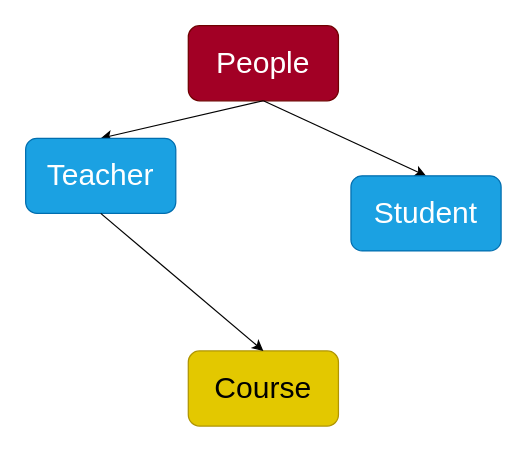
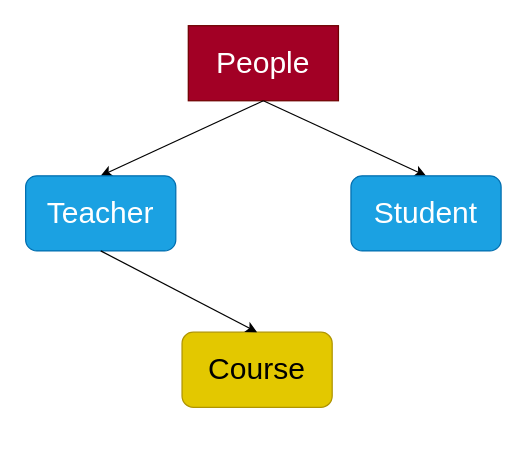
  <mxCell id="0" />
  <mxCell id="1" parent="0" />
- <mxCell id="2" value="&lt;font style=&quot;font-size: 24px;&quot;&gt;People&lt;/font&gt;" style="rounded=1;whiteSpace=wrap;html=1;fillColor=#a20025;fontColor=#ffffff;strokeColor=#6F0000;" vertex="1" parent="1"><mxGeometry x="150" y="20" width="120" height="60" as="geometry" /></mxCell>
+ <mxCell id="2" value="&lt;font style=&quot;font-size: 24px;&quot;&gt;People&lt;/font&gt;" style="whiteSpace=wrap;html=1;fillColor=#a20025;fontColor=#ffffff;strokeColor=#6F0000;rounded=0;" vertex="1" parent="1"><mxGeometry x="150" y="20" width="120" height="60" as="geometry" /></mxCell>
  <mxCell id="3" value="" style="endArrow=classic;html=1;fontSize=24;exitX=0.5;exitY=1;exitDx=0;exitDy=0;entryX=0.5;entryY=0;entryDx=0;entryDy=0;" edge="1" parent="1" source="2" target="5"><mxGeometry width="50" height="50" relative="1" as="geometry"><mxPoint x="240" y="290" as="sourcePoint" /><mxPoint x="90" y="140" as="targetPoint" /></mxGeometry></mxCell>
  <mxCell id="4" value="" style="endArrow=classic;html=1;fontSize=24;exitX=0.5;exitY=1;exitDx=0;exitDy=0;entryX=0.5;entryY=0;entryDx=0;entryDy=0;" edge="1" parent="1" source="2" target="6"><mxGeometry width="50" height="50" relative="1" as="geometry"><mxPoint x="240" y="290" as="sourcePoint" /><mxPoint x="330" y="140" as="targetPoint" /></mxGeometry></mxCell>
- <mxCell id="5" value="Teacher" style="rounded=1;whiteSpace=wrap;html=1;fontSize=24;fillColor=#1ba1e2;fontColor=#ffffff;strokeColor=#006EAF;" vertex="1" parent="1"><mxGeometry x="20" y="110" width="120" height="60" as="geometry" /></mxCell>
+ <mxCell id="5" value="Teacher" style="rounded=1;whiteSpace=wrap;html=1;fontSize=24;fillColor=#1ba1e2;fontColor=#ffffff;strokeColor=#006EAF;" vertex="1" parent="1"><mxGeometry x="20" y="140" width="120" height="60" as="geometry" /></mxCell>
  <mxCell id="6" value="Student" style="rounded=1;whiteSpace=wrap;html=1;fontSize=24;fillColor=#1ba1e2;fontColor=#ffffff;strokeColor=#006EAF;" vertex="1" parent="1"><mxGeometry x="280" y="140" width="120" height="60" as="geometry" /></mxCell>
- <mxCell id="7" value="Course" style="rounded=1;whiteSpace=wrap;html=1;fontSize=24;fillColor=#e3c800;fontColor=#000000;strokeColor=#B09500;" vertex="1" parent="1"><mxGeometry x="150" y="280" width="120" height="60" as="geometry" /></mxCell>
+ <mxCell id="7" value="Course" style="rounded=1;whiteSpace=wrap;html=1;fontSize=24;fillColor=#e3c800;fontColor=#000000;strokeColor=#B09500;" vertex="1" parent="1"><mxGeometry x="145" y="265" width="120" height="60" as="geometry" /></mxCell>
  <mxCell id="8" value="" style="endArrow=classic;html=1;fontSize=24;exitX=0.5;exitY=1;exitDx=0;exitDy=0;entryX=0.5;entryY=0;entryDx=0;entryDy=0;" edge="1" parent="1" source="5" target="7"><mxGeometry width="50" height="50" relative="1" as="geometry"><mxPoint x="240" y="290" as="sourcePoint" /><mxPoint x="290" y="240" as="targetPoint" /></mxGeometry></mxCell>
